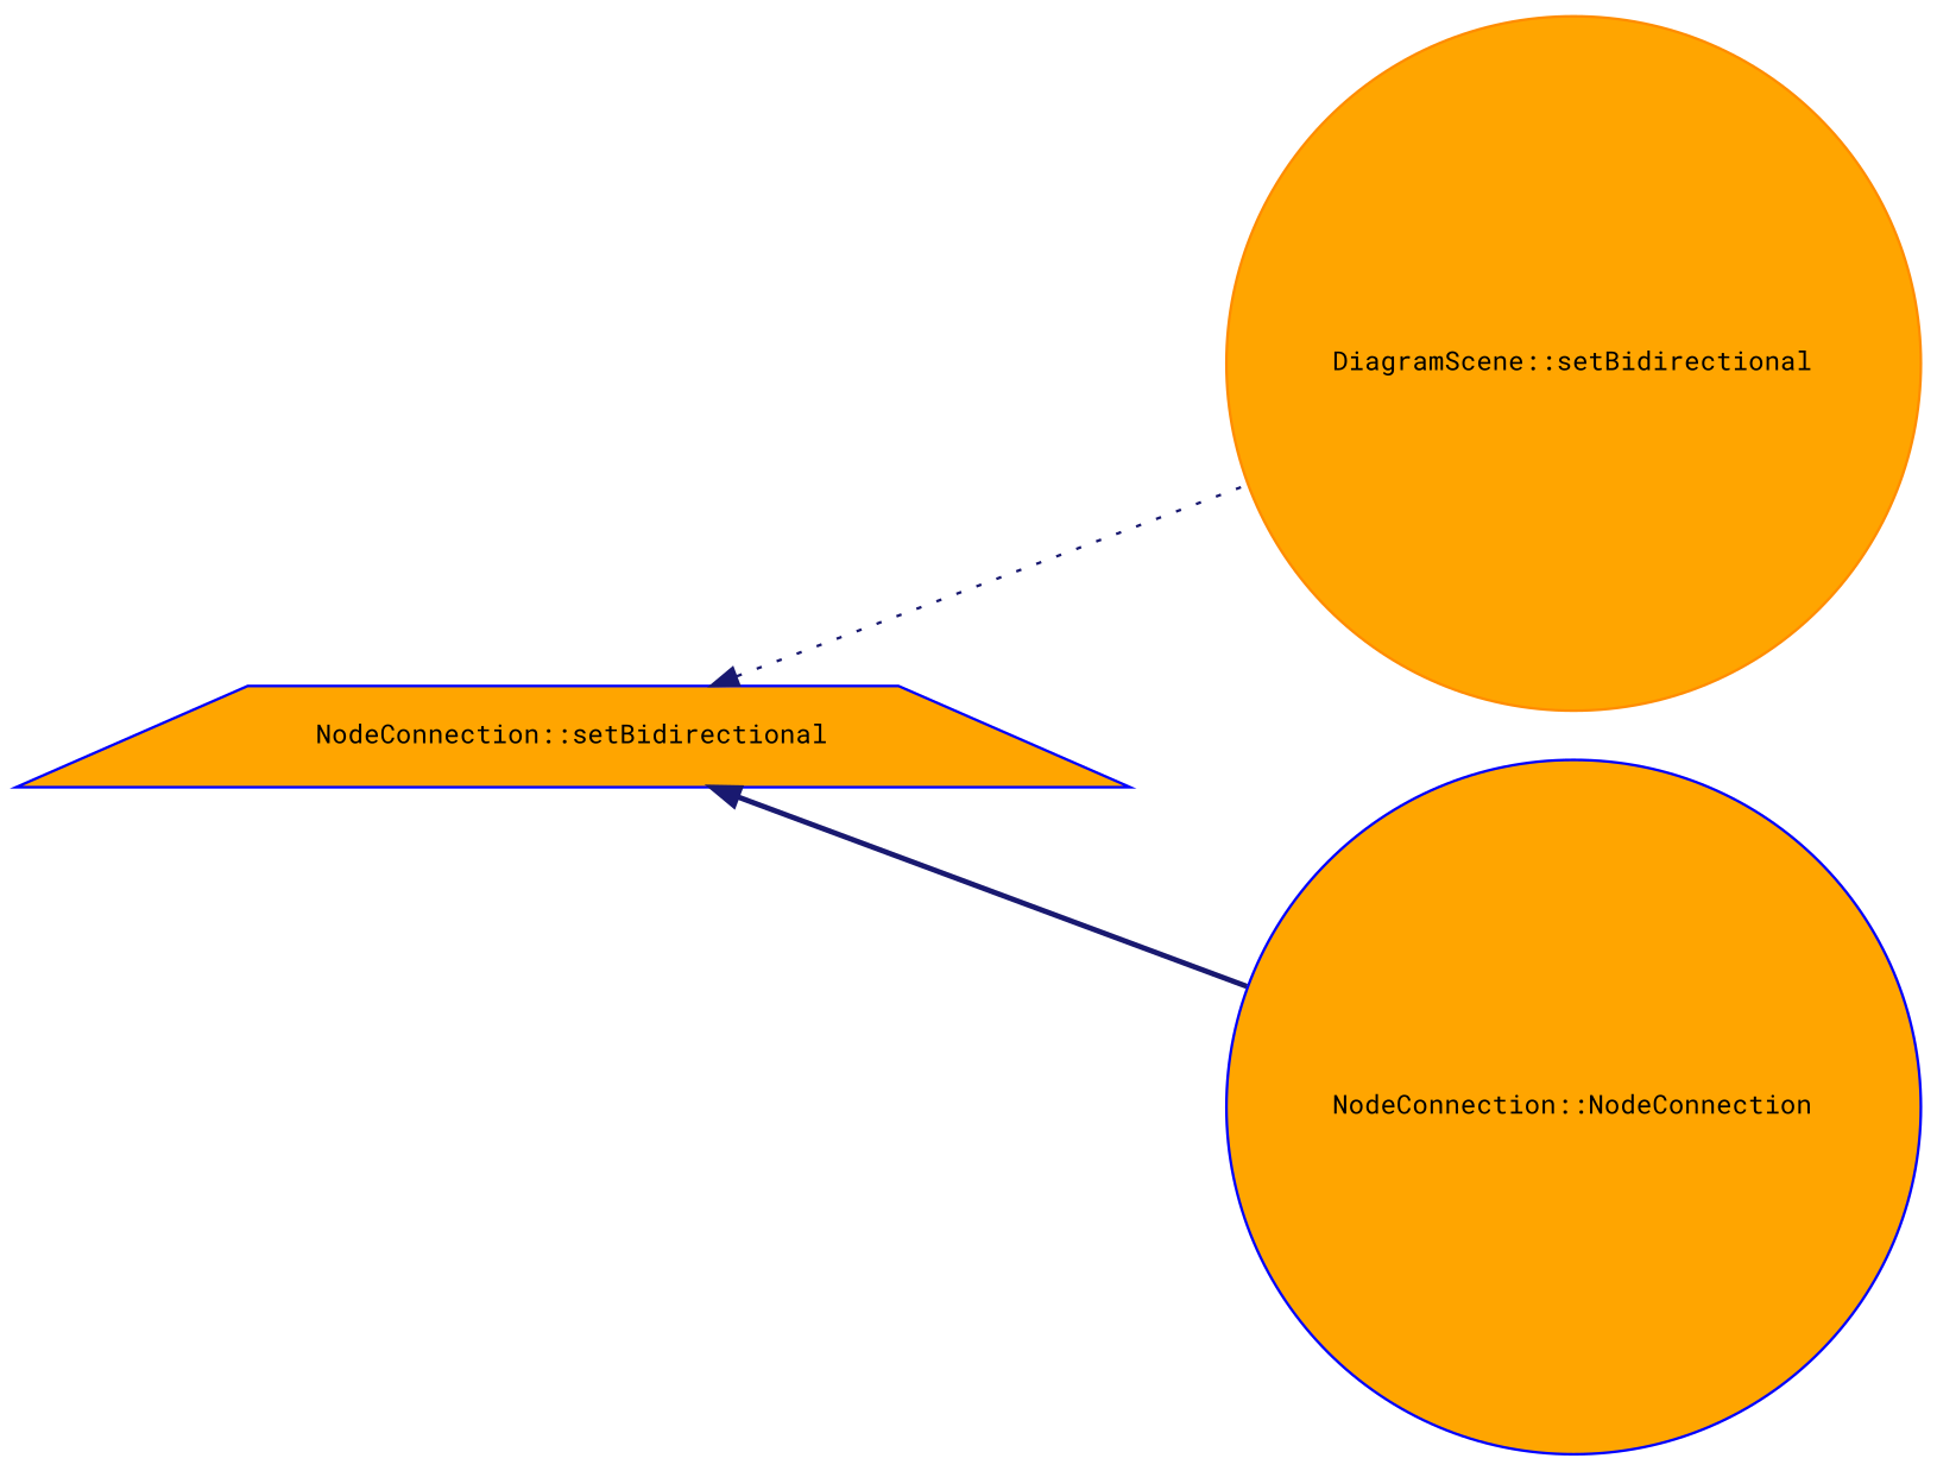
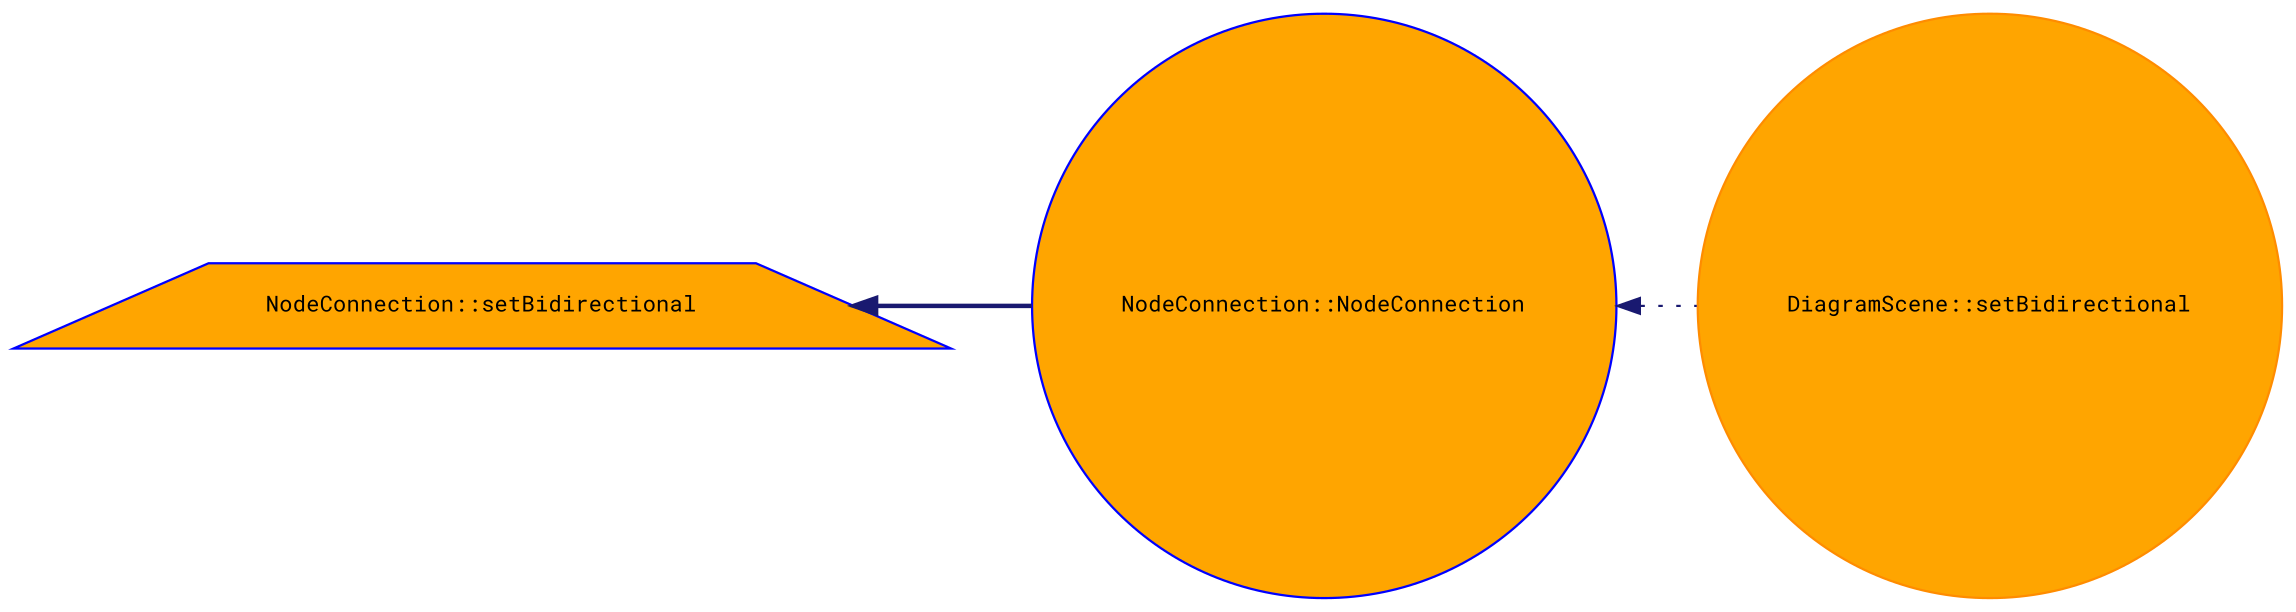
  digraph {
    fontname="Roboto Mono"
    rankdir=LR
    node [color=blue fillcolor=orange fontname="Roboto Mono" fontsize=10 shape=circle style=filled]
    edge [color=midnightblue dir=back fontname="Roboto Mono" fontsize=10 labelfontname=Helvetica labelfontsize=10]
    n1 [fontcolor=black height=0.2 label="NodeConnection::setBidirectional" shape=trapezium width=0.4]
    n2 [color=darkorange height=0.2 label="DiagramScene::setBidirectional" width=0.4]
    n3 [height=0.2 label="NodeConnection::NodeConnection" width=0.4]
-   n1 -> n2 [style=dotted]
+   n3 -> n2 [style=dotted]
    n1 -> n3 [style=bold]
  }
